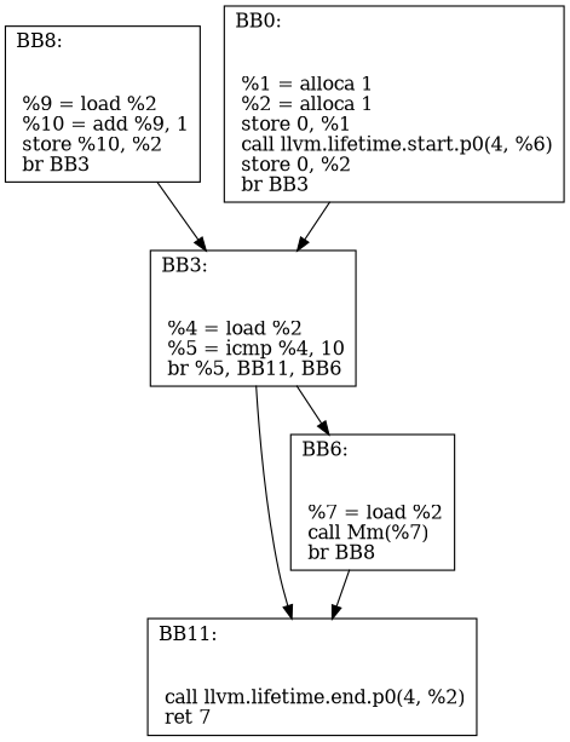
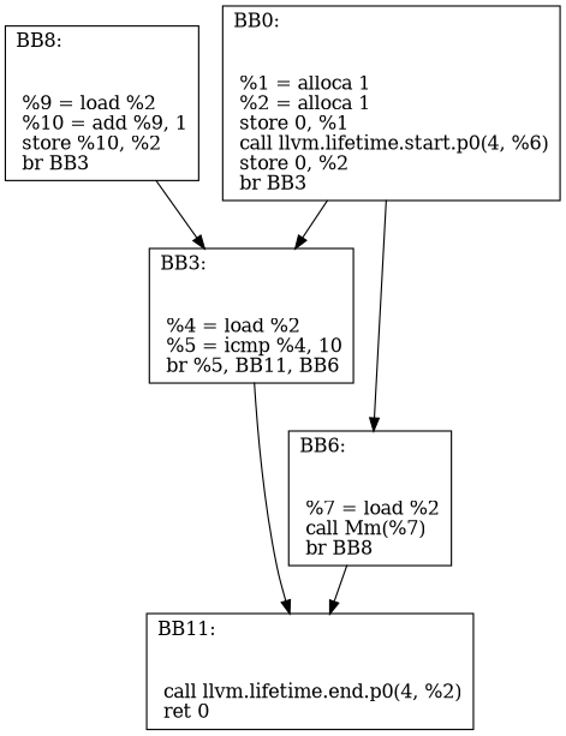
  digraph {
    node [shape=record]
    n1 [label="{BB0:\l\l\n	 %1 = alloca  1\l	 %2 = alloca  1\l	 store  0,  %1\l	 call llvm.lifetime.start.p0(4, %6)\l	 store  0,  %2\l	 br BB3\l	}"]
    n2 [label="{BB3:\l\l\n	 %4 = load  %2\l	 %5 = icmp  %4,  10\l	 br %5, BB11, BB6\l	}"]
    n3 [label="{BB6:\l\l\n	 %7 = load  %2\l	 call Mm(%7)\l	 br BB8\l	}"]
-   n4 [label="{BB11:\l\l\n	 call llvm.lifetime.end.p0(4, %2)\l	 ret 7\l	}"]
+   n4 [label="{BB11:\l\l\n	 call llvm.lifetime.end.p0(4, %2)\l	 ret 0\l	}"]
    n5 [label="{BB8:\l\l\n	 %9 = load  %2\l	 %10 = add  %9,  1\l	 store  %10,  %2\l	 br BB3\l	}"]
    n1 -> n2
-   n2 -> n3
+   n1 -> n3
    n2 -> n4
    n3 -> n4
    n5 -> n2
  }
